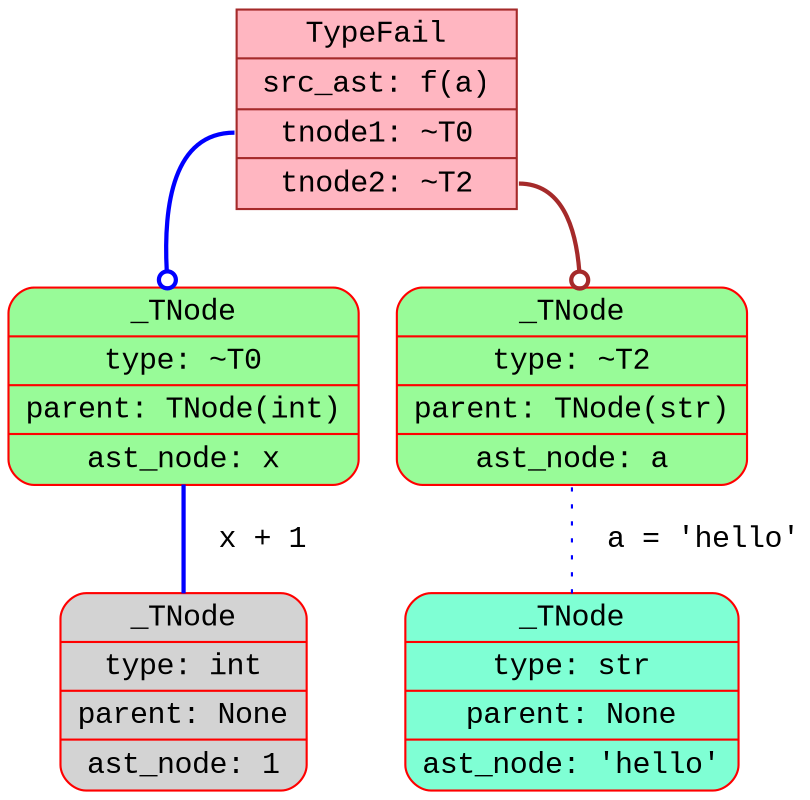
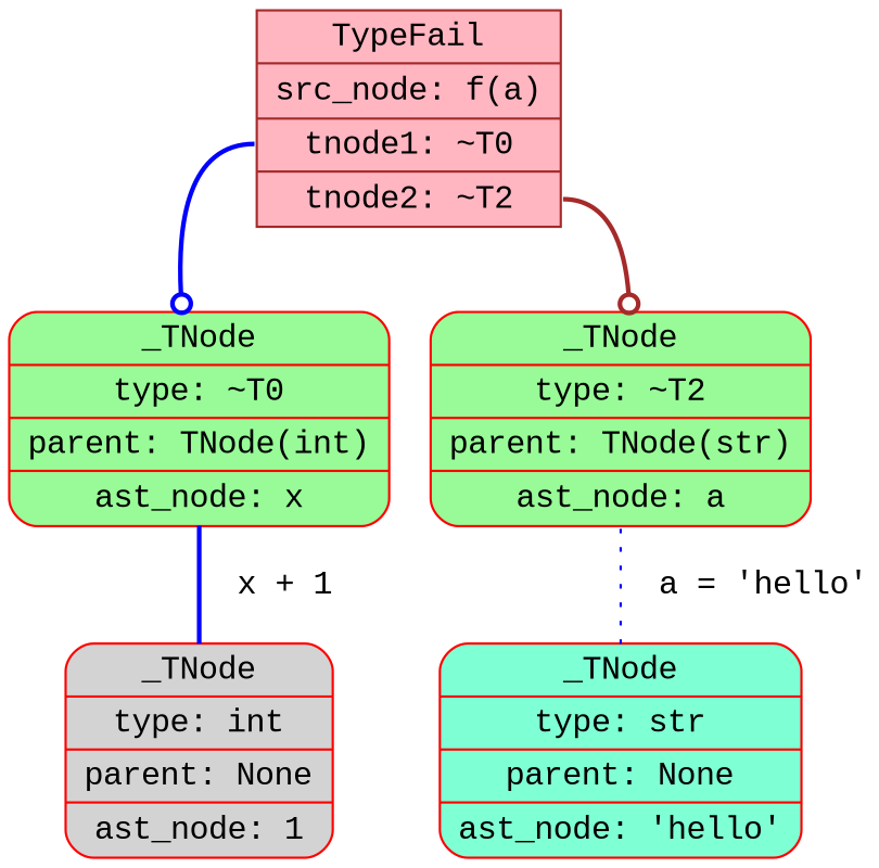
  digraph {
    node [fillcolor=palegreen fontname="Courier New" shape=Mrecord style=filled color=red]
    edge [fontname="Courier New" style=bold color=blue]
-   n1 [fillcolor=lightpink label="{<node> TypeFail\n        |<src>src_ast: f(a)\n        |<tn1>tnode1: ~T0\n        |<tn2>tnode2: ~T2\n    }" shape=record color=brown]
+   n1 [fillcolor=lightpink label="{<node> TypeFail\n        |<src>src_node: f(a)\n        |<tn1>tnode1: ~T0\n        |<tn2>tnode2: ~T2\n    }" shape=record color=brown]
    n2 [fillcolor=lightgrey label="{_TNode|type: int|parent: None|ast_node: 1}"]
    n3 [fillcolor=aquamarine label="{_TNode|type: str|parent: None|ast_node: 'hello'}"]
    n4 [label="{_TNode|type: ~T0|<p>parent: TNode(int)|ast_node: x}"]
    n5 [label="{_TNode|type: ~T2|<p>parent: TNode(str)|ast_node: a}"]
    subgraph sub_1 {
      rank=min
      n1
    }
    subgraph sub_2 {
      rank=max
      n2
      n3
    }
    n1 -> n4 [tailport=tn1 arrowhead=odot]
    n1 -> n5 [tailport=tn2 color=brown arrowhead=odot]
    n2 -> n4 [dir=none label="  x + 1"]
    n3 -> n5 [dir=none label="  a = 'hello'" style=dotted]
  }
